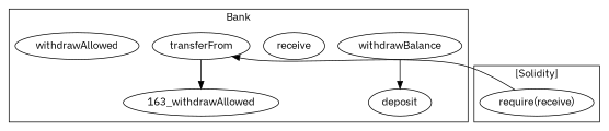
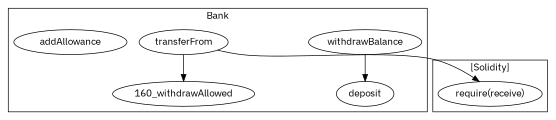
  strict digraph {
    fontname="IBM Plex Sans"
    node [fontname="IBM Plex Sans"]
    edge [fontname="IBM Plex Sans"]
    n1 [label=deposit]
    n2 [label=withdrawBalance]
-   "160_withdrawAllowed" [label="163_withdrawAllowed"]
-   n4 [label=receive]
+   "160_withdrawAllowed"
    n5 [label=transferFrom]
-   n6 [label=withdrawAllowed]
+   n6 [label=addAllowance]
    n7 [label="require(receive)"]
    subgraph cluster_1 {
      label=Bank
      n1
      n2
      "160_withdrawAllowed"
-     n4
      n5
      n6
    }
    subgraph cluster_2 {
      label="[Solidity]"
      n7
    }
    n2 -> n1
    n5 -> "160_withdrawAllowed"
-   n7 -> n5
+   n5 -> n7
  }
